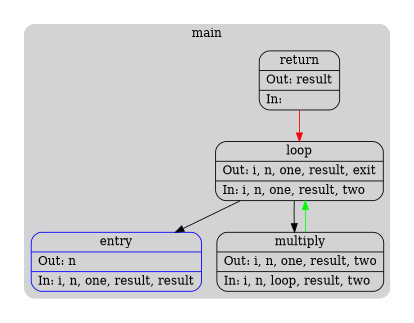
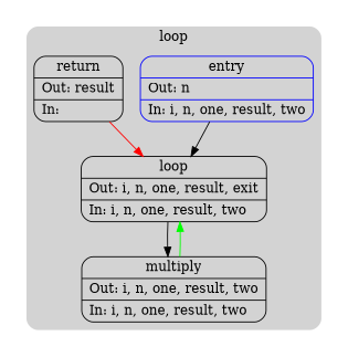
  digraph {
    compound=true
    node [color=black shape=Mrecord]
-   n1 [color=blue label="{entry|Out: n\l|In: i, n, one, result, result\l}"]
+   n1 [color=blue label="{entry|Out: n\l|In: i, n, one, result, two\l}"]
    n2 [label="{loop|Out: i, n, one, result, exit\l|In: i, n, one, result, two\l}"]
-   n3 [label="{multiply|Out: i, n, one, result, two\l|In: i, n, loop, result, two\l}"]
+   n3 [label="{multiply|Out: i, n, one, result, two\l|In: i, n, one, result, two\l}"]
    n4 [label="{return|Out: result\l|In: \l}"]
    subgraph cluster_1 {
      peripheries=0
      subgraph cluster_2 {
        peripheries=0
        subgraph cluster_3 {
          bgcolor=lightgray
          color=darkgray
-         label=main
+         label=loop
          peripheries=0
          style=rounded
          n1
          n2
          n3
          n4
        }
      }
    }
-   n2 -> n1
+   n1 -> n2
    n2 -> n3
    n3 -> n2 [color=green]
    n4 -> n2 [color=red]
  }
